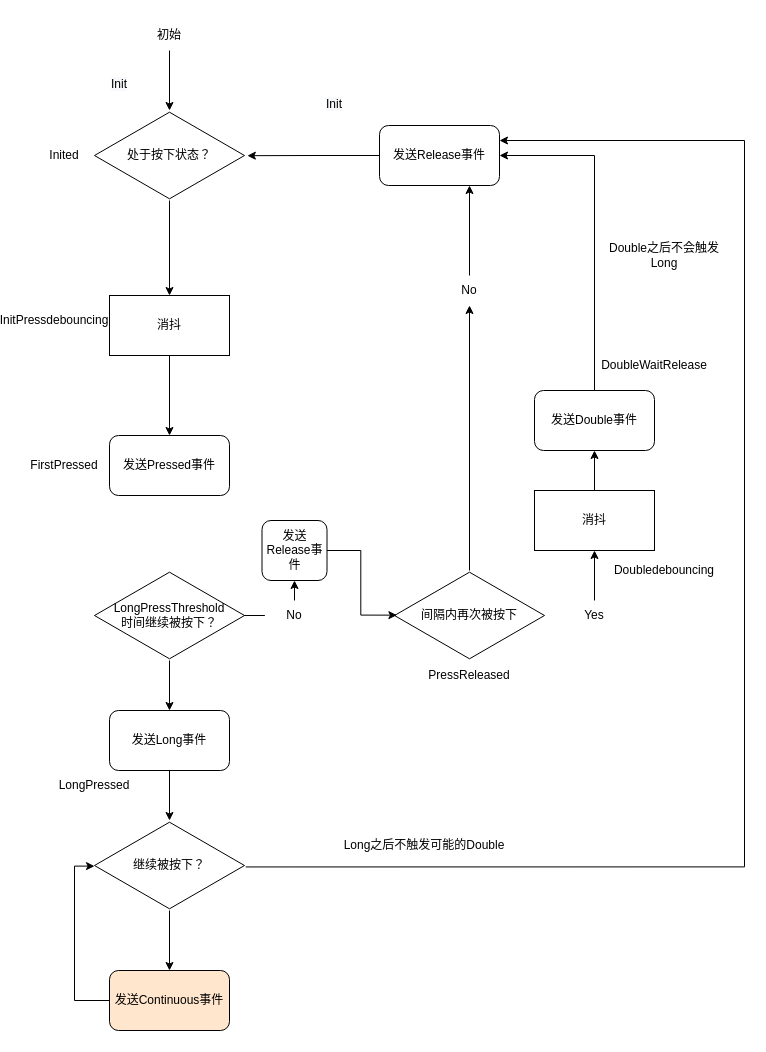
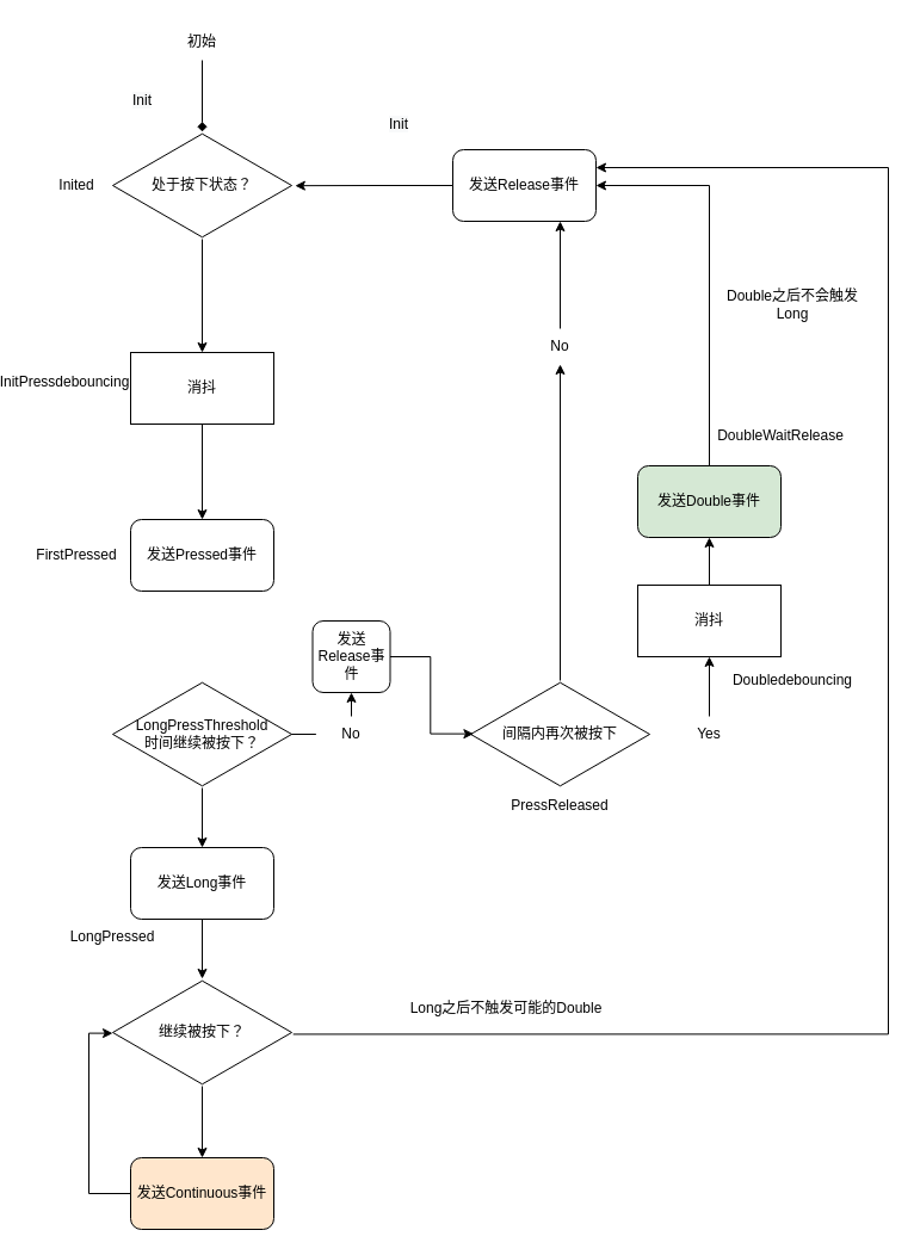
  <mxCell id="0" />
  <mxCell id="1" parent="0" />
  <mxCell id="2" value="" style="edgeStyle=orthogonalEdgeStyle;rounded=0;orthogonalLoop=1;jettySize=auto;html=1;" edge="1" parent="1" source="3" target="5"><mxGeometry relative="1" as="geometry" /></mxCell>
  <mxCell id="3" value="处于按下状态？" style="html=1;whiteSpace=wrap;aspect=fixed;shape=isoRectangle;" vertex="1" parent="1"><mxGeometry x="90" y="110" width="150" height="90" as="geometry" /></mxCell>
  <mxCell id="4" value="" style="edgeStyle=orthogonalEdgeStyle;rounded=0;orthogonalLoop=1;jettySize=auto;html=1;" edge="1" parent="1" source="5" target="6"><mxGeometry relative="1" as="geometry" /></mxCell>
  <mxCell id="5" value="消抖" style="whiteSpace=wrap;html=1;" vertex="1" parent="1"><mxGeometry x="105" y="295" width="120" height="60" as="geometry" /></mxCell>
  <mxCell id="6" value="发送Pressed事件" style="rounded=1;whiteSpace=wrap;html=1;" vertex="1" parent="1"><mxGeometry x="105" y="435" width="120" height="60" as="geometry" /></mxCell>
  <mxCell id="7" value="" style="edgeStyle=orthogonalEdgeStyle;rounded=0;orthogonalLoop=1;jettySize=auto;html=1;" edge="1" parent="1" source="8" target="25"><mxGeometry relative="1" as="geometry" /></mxCell>
  <mxCell id="8" value="LongPressThreshold&lt;br&gt;时间继续被按下？" style="html=1;whiteSpace=wrap;aspect=fixed;shape=isoRectangle;" vertex="1" parent="1"><mxGeometry x="90" y="570" width="150" height="90" as="geometry" /></mxCell>
  <mxCell id="9" value="" style="edgeStyle=orthogonalEdgeStyle;rounded=0;orthogonalLoop=1;jettySize=auto;html=1;" edge="1" parent="1" source="10" target="23"><mxGeometry relative="1" as="geometry" /></mxCell>
  <mxCell id="10" value="间隔内再次被按下" style="html=1;whiteSpace=wrap;aspect=fixed;shape=isoRectangle;" vertex="1" parent="1"><mxGeometry x="390" y="570" width="150" height="90" as="geometry" /></mxCell>
  <mxCell id="11" style="edgeStyle=orthogonalEdgeStyle;rounded=0;orthogonalLoop=1;jettySize=auto;html=1;exitX=0.5;exitY=0;exitDx=0;exitDy=0;entryX=0.5;entryY=1;entryDx=0;entryDy=0;" edge="1" parent="1" source="12" target="42"><mxGeometry relative="1" as="geometry" /></mxCell>
  <mxCell id="12" value="No" style="text;html=1;strokeColor=none;fillColor=none;align=center;verticalAlign=middle;whiteSpace=wrap;rounded=0;" vertex="1" parent="1"><mxGeometry x="260" y="600" width="60" height="30" as="geometry" /></mxCell>
  <mxCell id="13" value="" style="edgeStyle=orthogonalEdgeStyle;rounded=0;orthogonalLoop=1;jettySize=auto;html=1;endArrow=none;" edge="1" parent="1" source="8" target="12"><mxGeometry relative="1" as="geometry"><mxPoint x="240" y="615" as="sourcePoint" /><mxPoint x="320" y="615" as="targetPoint" /></mxGeometry></mxCell>
  <mxCell id="14" value="" style="edgeStyle=orthogonalEdgeStyle;rounded=0;orthogonalLoop=1;jettySize=auto;html=1;" edge="1" parent="1" source="15" target="17"><mxGeometry relative="1" as="geometry" /></mxCell>
  <mxCell id="15" value="Yes" style="text;html=1;strokeColor=none;fillColor=none;align=center;verticalAlign=middle;whiteSpace=wrap;rounded=0;" vertex="1" parent="1"><mxGeometry x="560" y="600" width="60" height="30" as="geometry" /></mxCell>
  <mxCell id="16" value="" style="edgeStyle=orthogonalEdgeStyle;rounded=0;orthogonalLoop=1;jettySize=auto;html=1;" edge="1" parent="1" source="17" target="19"><mxGeometry relative="1" as="geometry" /></mxCell>
  <mxCell id="17" value="消抖" style="whiteSpace=wrap;html=1;" vertex="1" parent="1"><mxGeometry x="530" y="490" width="120" height="60" as="geometry" /></mxCell>
  <mxCell id="18" value="" style="edgeStyle=orthogonalEdgeStyle;rounded=0;orthogonalLoop=1;jettySize=auto;html=1;entryX=1;entryY=0.5;entryDx=0;entryDy=0;exitX=0.5;exitY=0;exitDx=0;exitDy=0;" edge="1" parent="1" source="19" target="29"><mxGeometry relative="1" as="geometry"><mxPoint x="590" y="310" as="targetPoint" /></mxGeometry></mxCell>
- <mxCell id="19" value="发送Double事件" style="rounded=1;whiteSpace=wrap;html=1;" vertex="1" parent="1"><mxGeometry x="530" y="390" width="120" height="60" as="geometry" /></mxCell>
- <mxCell id="20" value="" style="edgeStyle=orthogonalEdgeStyle;rounded=0;orthogonalLoop=1;jettySize=auto;html=1;" edge="1" parent="1" source="21" target="3"><mxGeometry relative="1" as="geometry" /></mxCell>
+ <mxCell id="19" value="发送Double事件" style="rounded=1;whiteSpace=wrap;html=1;fillColor=#d5e8d4;" vertex="1" parent="1"><mxGeometry x="530" y="390" width="120" height="60" as="geometry" /></mxCell>
+ <mxCell id="20" value="" style="edgeStyle=orthogonalEdgeStyle;rounded=0;orthogonalLoop=1;jettySize=auto;html=1;endArrow=diamond;" edge="1" parent="1" source="21" target="3"><mxGeometry relative="1" as="geometry" /></mxCell>
  <mxCell id="21" value="初始" style="text;html=1;strokeColor=none;fillColor=none;align=center;verticalAlign=middle;whiteSpace=wrap;rounded=0;" vertex="1" parent="1"><mxGeometry x="135" y="20" width="60" height="30" as="geometry" /></mxCell>
  <mxCell id="22" style="edgeStyle=orthogonalEdgeStyle;rounded=0;orthogonalLoop=1;jettySize=auto;html=1;exitX=0.5;exitY=0;exitDx=0;exitDy=0;entryX=0.75;entryY=1;entryDx=0;entryDy=0;" edge="1" parent="1" source="23" target="29"><mxGeometry relative="1" as="geometry" /></mxCell>
  <mxCell id="23" value="No" style="text;html=1;strokeColor=none;fillColor=none;align=center;verticalAlign=middle;whiteSpace=wrap;rounded=0;" vertex="1" parent="1"><mxGeometry x="435" y="275" width="60" height="30" as="geometry" /></mxCell>
  <mxCell id="24" value="" style="edgeStyle=orthogonalEdgeStyle;rounded=0;orthogonalLoop=1;jettySize=auto;html=1;" edge="1" parent="1" source="25" target="27"><mxGeometry relative="1" as="geometry" /></mxCell>
  <mxCell id="25" value="发送Long事件" style="rounded=1;whiteSpace=wrap;html=1;" vertex="1" parent="1"><mxGeometry x="105" y="710" width="120" height="60" as="geometry" /></mxCell>
  <mxCell id="26" value="" style="edgeStyle=orthogonalEdgeStyle;rounded=0;orthogonalLoop=1;jettySize=auto;html=1;" edge="1" parent="1" source="27" target="32"><mxGeometry relative="1" as="geometry" /></mxCell>
  <mxCell id="27" value="继续被按下？" style="html=1;whiteSpace=wrap;aspect=fixed;shape=isoRectangle;" vertex="1" parent="1"><mxGeometry x="90" y="820" width="150" height="90" as="geometry" /></mxCell>
  <mxCell id="28" style="edgeStyle=orthogonalEdgeStyle;rounded=0;orthogonalLoop=1;jettySize=auto;html=1;exitX=0;exitY=0.5;exitDx=0;exitDy=0;entryX=1.019;entryY=0.502;entryDx=0;entryDy=0;entryPerimeter=0;" edge="1" parent="1" source="29" target="3"><mxGeometry relative="1" as="geometry" /></mxCell>
  <mxCell id="29" value="发送Release事件" style="rounded=1;whiteSpace=wrap;html=1;" vertex="1" parent="1"><mxGeometry x="375" y="125" width="120" height="60" as="geometry" /></mxCell>
  <mxCell id="30" style="edgeStyle=orthogonalEdgeStyle;rounded=0;orthogonalLoop=1;jettySize=auto;html=1;exitX=0;exitY=0.5;exitDx=0;exitDy=0;entryX=0;entryY=0.507;entryDx=0;entryDy=0;entryPerimeter=0;" edge="1" parent="1" source="32" target="27"><mxGeometry relative="1" as="geometry" /></mxCell>
  <mxCell id="31" style="edgeStyle=orthogonalEdgeStyle;rounded=0;orthogonalLoop=1;jettySize=auto;html=1;exitX=1.008;exitY=0.516;exitDx=0;exitDy=0;entryX=1;entryY=0.25;entryDx=0;entryDy=0;exitPerimeter=0;" edge="1" parent="1" source="27" target="29"><mxGeometry relative="1" as="geometry"><mxPoint x="620" y="140" as="targetPoint" /><Array as="points"><mxPoint x="740" y="866" /><mxPoint x="740" y="140" /></Array></mxGeometry></mxCell>
  <mxCell id="32" value="发送Continuous事件" style="rounded=1;whiteSpace=wrap;html=1;fillColor=#ffe6cc;" vertex="1" parent="1"><mxGeometry x="105" y="970" width="120" height="60" as="geometry" /></mxCell>
  <mxCell id="33" value="Inited" style="text;html=1;strokeColor=none;fillColor=none;align=center;verticalAlign=middle;whiteSpace=wrap;rounded=0;" vertex="1" parent="1"><mxGeometry x="30" y="140" width="60" height="30" as="geometry" /></mxCell>
  <mxCell id="34" value="InitPressdebouncing" style="text;html=1;strokeColor=none;fillColor=none;align=center;verticalAlign=middle;whiteSpace=wrap;rounded=0;" vertex="1" parent="1"><mxGeometry x="20" y="305" width="60" height="30" as="geometry" /></mxCell>
  <mxCell id="35" value="FirstPressed" style="text;html=1;strokeColor=none;fillColor=none;align=center;verticalAlign=middle;whiteSpace=wrap;rounded=0;" vertex="1" parent="1"><mxGeometry x="30" y="450" width="60" height="30" as="geometry" /></mxCell>
  <mxCell id="36" value="PressReleased" style="text;html=1;strokeColor=none;fillColor=none;align=center;verticalAlign=middle;whiteSpace=wrap;rounded=0;" vertex="1" parent="1"><mxGeometry x="435" y="660" width="60" height="30" as="geometry" /></mxCell>
  <mxCell id="37" value="Doubledebouncing" style="text;html=1;strokeColor=none;fillColor=none;align=center;verticalAlign=middle;whiteSpace=wrap;rounded=0;" vertex="1" parent="1"><mxGeometry x="630" y="555" width="60" height="30" as="geometry" /></mxCell>
  <mxCell id="38" value="LongPressed" style="text;html=1;strokeColor=none;fillColor=none;align=center;verticalAlign=middle;whiteSpace=wrap;rounded=0;" vertex="1" parent="1"><mxGeometry x="60" y="770" width="60" height="30" as="geometry" /></mxCell>
  <mxCell id="39" value="&lt;span style=&quot;color: rgb(0, 0, 0); font-family: Helvetica; font-size: 12px; font-style: normal; font-variant-ligatures: normal; font-variant-caps: normal; font-weight: 400; letter-spacing: normal; orphans: 2; text-align: center; text-indent: 0px; text-transform: none; widows: 2; word-spacing: 0px; -webkit-text-stroke-width: 0px; background-color: rgb(248, 249, 250); text-decoration-thickness: initial; text-decoration-style: initial; text-decoration-color: initial; float: none; display: inline !important;&quot;&gt;Init&lt;/span&gt;" style="text;whiteSpace=wrap;html=1;" vertex="1" parent="1"><mxGeometry x="320" y="90" width="50" height="30" as="geometry" /></mxCell>
  <mxCell id="40" value="&lt;span style=&quot;color: rgb(0, 0, 0); font-family: Helvetica; font-size: 12px; font-style: normal; font-variant-ligatures: normal; font-variant-caps: normal; font-weight: 400; letter-spacing: normal; orphans: 2; text-align: center; text-indent: 0px; text-transform: none; widows: 2; word-spacing: 0px; -webkit-text-stroke-width: 0px; background-color: rgb(248, 249, 250); text-decoration-thickness: initial; text-decoration-style: initial; text-decoration-color: initial; float: none; display: inline !important;&quot;&gt;Init&lt;/span&gt;" style="text;whiteSpace=wrap;html=1;" vertex="1" parent="1"><mxGeometry x="105" y="70" width="50" height="30" as="geometry" /></mxCell>
  <mxCell id="41" style="edgeStyle=orthogonalEdgeStyle;rounded=0;orthogonalLoop=1;jettySize=auto;html=1;exitX=1;exitY=0.5;exitDx=0;exitDy=0;entryX=0.016;entryY=0.496;entryDx=0;entryDy=0;entryPerimeter=0;" edge="1" parent="1" source="42" target="10"><mxGeometry relative="1" as="geometry" /></mxCell>
  <mxCell id="42" value="发送Release事件" style="rounded=1;whiteSpace=wrap;html=1;" vertex="1" parent="1"><mxGeometry x="257.5" y="520" width="65" height="60" as="geometry" /></mxCell>
  <mxCell id="43" value="Long之后不触发可能的Double" style="text;html=1;strokeColor=none;fillColor=none;align=center;verticalAlign=middle;whiteSpace=wrap;rounded=0;" vertex="1" parent="1"><mxGeometry x="310" y="830" width="220" height="30" as="geometry" /></mxCell>
  <mxCell id="44" value="DoubleWaitRelease" style="text;html=1;strokeColor=none;fillColor=none;align=center;verticalAlign=middle;whiteSpace=wrap;rounded=0;" vertex="1" parent="1"><mxGeometry x="620" y="350" width="60" height="30" as="geometry" /></mxCell>
  <mxCell id="45" value="Double之后不会触发Long" style="text;html=1;strokeColor=none;fillColor=none;align=center;verticalAlign=middle;whiteSpace=wrap;rounded=0;" vertex="1" parent="1"><mxGeometry x="600" y="240" width="120" height="30" as="geometry" /></mxCell>
